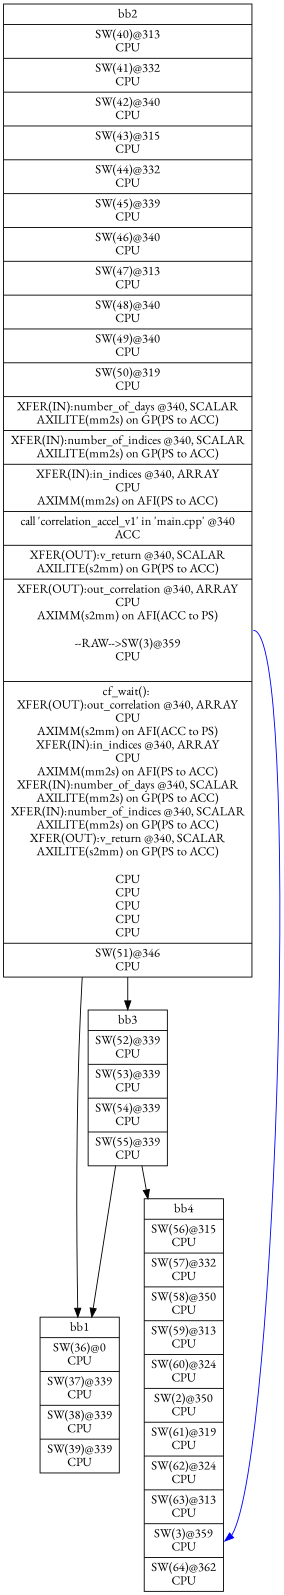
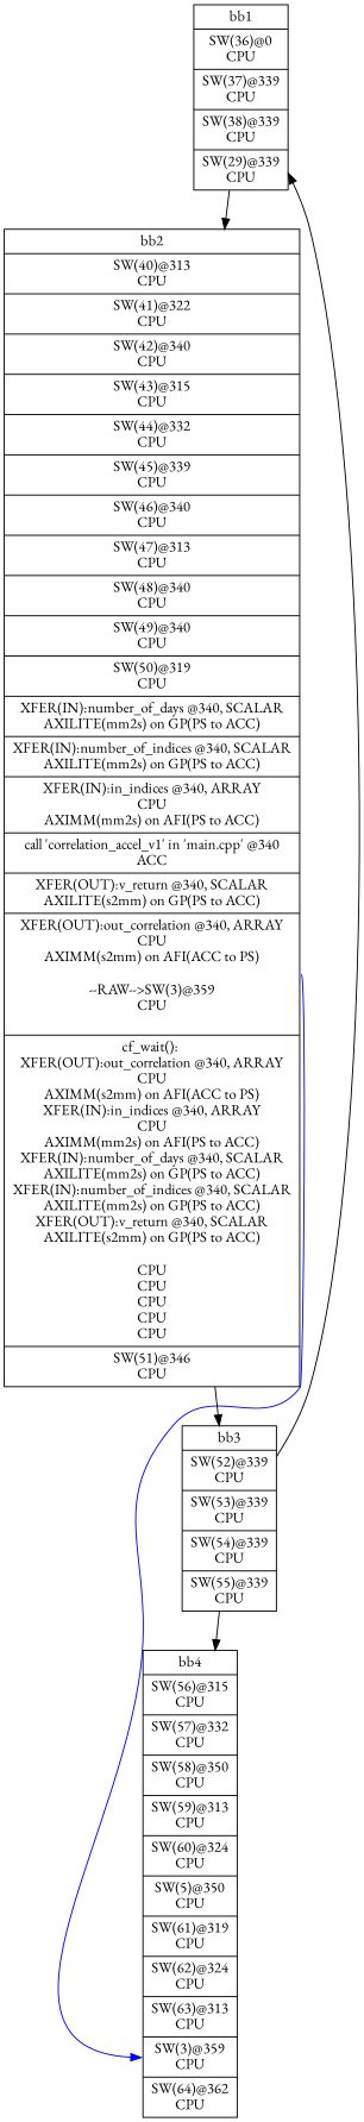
  digraph {
    fontname="EB Garamond"
    node [fontname="EB Garamond" shape=record]
    edge [fontname="EB Garamond"]
-   n1 [label="{bb1|<x0x2c51af0>SW(36)@0\nCPU\n|<x0x2c51bb0>SW(37)@339\nCPU\n|<x0x2c51d10>SW(38)@339\nCPU\n|<x0x2c51e50>SW(39)@339\nCPU\n}"]
-   n2 [label="{bb2|<x0x2c51a90>SW(40)@313\nCPU\n|<x0x2c52130>SW(41)@332\nCPU\n|<x0x2c522a0>SW(42)@340\nCPU\n|<x0x2c523e0>SW(43)@315\nCPU\n|<x0x2c52540>SW(44)@332\nCPU\n|<x0x2c526b0>SW(45)@339\nCPU\n|<x0x2c52810>SW(46)@340\nCPU\n|<x0x2c52950>SW(47)@313\nCPU\n|<x0x2c52ab0>SW(48)@340\nCPU\n|<x0x2c52be0>SW(49)@340\nCPU\n|<x0x2c52d20>SW(50)@319\nCPU\n|<x0x2c54100>XFER(IN):number_of_days @340, SCALAR\nAXILITE(mm2s) on GP(PS to ACC)\n|<x0x2c54180>XFER(IN):number_of_indices @340, SCALAR\nAXILITE(mm2s) on GP(PS to ACC)\n|<x0x2c54200>XFER(IN):in_indices @340, ARRAY\nCPU\nAXIMM(mm2s) on AFI(PS to ACC)\n|<x0x2c0ad60>call 'correlation_accel_v1' in 'main.cpp' @340\nACC\n|<x0x2c54300>XFER(OUT):v_return @340, SCALAR\nAXILITE(s2mm) on GP(PS to ACC)\n|<x0x2c54280>XFER(OUT):out_correlation @340, ARRAY\nCPU\nAXIMM(s2mm) on AFI(ACC to PS)\n\n--RAW--\>SW(3)@359\nCPU\n\n|<x0x2c54380>cf_wait(): \nXFER(OUT):out_correlation @340, ARRAY\nCPU\nAXIMM(s2mm) on AFI(ACC to PS)\nXFER(IN):in_indices @340, ARRAY\nCPU\nAXIMM(mm2s) on AFI(PS to ACC)\nXFER(IN):number_of_days @340, SCALAR\nAXILITE(mm2s) on GP(PS to ACC)\nXFER(IN):number_of_indices @340, SCALAR\nAXILITE(mm2s) on GP(PS to ACC)\nXFER(OUT):v_return @340, SCALAR\nAXILITE(s2mm) on GP(PS to ACC)\n\nCPU\nCPU\nCPU\nCPU\nCPU\n|<x0x2c52e80>SW(51)@346\nCPU\n}"]
-   n3 [label="{bb4|<x0x2c51f80>SW(56)@315\nCPU\n|<x0x2c53690>SW(57)@332\nCPU\n|<x0x2c53800>SW(58)@350\nCPU\n|<x0x2c53940>SW(59)@313\nCPU\n|<x0x2c54020>SW(60)@324\nCPU\n|<x0x2c0e640>SW(2)@350\nCPU\n|<x0x2c56190>SW(61)@319\nCPU\n|<x0x2c562f0>SW(62)@324\nCPU\n|<x0x2c56450>SW(63)@313\nCPU\n|<x0x2c0e5e0>SW(3)@359\nCPU\n|<x0x2c565b0>SW(64)@362\nCPU\n}"]
+   n1 [label="{bb1|<x0x2c51af0>SW(36)@0\nCPU\n|<x0x2c51bb0>SW(37)@339\nCPU\n|<x0x2c51d10>SW(38)@339\nCPU\n|<x0x2c51e50>SW(29)@339\nCPU\n}"]
+   n2 [label="{bb2|<x0x2c51a90>SW(40)@313\nCPU\n|<x0x2c52130>SW(41)@322\nCPU\n|<x0x2c522a0>SW(42)@340\nCPU\n|<x0x2c523e0>SW(43)@315\nCPU\n|<x0x2c52540>SW(44)@332\nCPU\n|<x0x2c526b0>SW(45)@339\nCPU\n|<x0x2c52810>SW(46)@340\nCPU\n|<x0x2c52950>SW(47)@313\nCPU\n|<x0x2c52ab0>SW(48)@340\nCPU\n|<x0x2c52be0>SW(49)@340\nCPU\n|<x0x2c52d20>SW(50)@319\nCPU\n|<x0x2c54100>XFER(IN):number_of_days @340, SCALAR\nAXILITE(mm2s) on GP(PS to ACC)\n|<x0x2c54180>XFER(IN):number_of_indices @340, SCALAR\nAXILITE(mm2s) on GP(PS to ACC)\n|<x0x2c54200>XFER(IN):in_indices @340, ARRAY\nCPU\nAXIMM(mm2s) on AFI(PS to ACC)\n|<x0x2c0ad60>call 'correlation_accel_v1' in 'main.cpp' @340\nACC\n|<x0x2c54300>XFER(OUT):v_return @340, SCALAR\nAXILITE(s2mm) on GP(PS to ACC)\n|<x0x2c54280>XFER(OUT):out_correlation @340, ARRAY\nCPU\nAXIMM(s2mm) on AFI(ACC to PS)\n\n--RAW--\>SW(3)@359\nCPU\n\n|<x0x2c54380>cf_wait(): \nXFER(OUT):out_correlation @340, ARRAY\nCPU\nAXIMM(s2mm) on AFI(ACC to PS)\nXFER(IN):in_indices @340, ARRAY\nCPU\nAXIMM(mm2s) on AFI(PS to ACC)\nXFER(IN):number_of_days @340, SCALAR\nAXILITE(mm2s) on GP(PS to ACC)\nXFER(IN):number_of_indices @340, SCALAR\nAXILITE(mm2s) on GP(PS to ACC)\nXFER(OUT):v_return @340, SCALAR\nAXILITE(s2mm) on GP(PS to ACC)\n\nCPU\nCPU\nCPU\nCPU\nCPU\n|<x0x2c52e80>SW(51)@346\nCPU\n}"]
+   n3 [label="{bb4|<x0x2c51f80>SW(56)@315\nCPU\n|<x0x2c53690>SW(57)@332\nCPU\n|<x0x2c53800>SW(58)@350\nCPU\n|<x0x2c53940>SW(59)@313\nCPU\n|<x0x2c54020>SW(60)@324\nCPU\n|<x0x2c0e640>SW(5)@350\nCPU\n|<x0x2c56190>SW(61)@319\nCPU\n|<x0x2c562f0>SW(62)@324\nCPU\n|<x0x2c56450>SW(63)@313\nCPU\n|<x0x2c0e5e0>SW(3)@359\nCPU\n|<x0x2c565b0>SW(64)@362\nCPU\n}"]
    n4 [label="{bb3|<x0x2c52f60>SW(52)@339\nCPU\n|<x0x2c530c0>SW(53)@339\nCPU\n|<x0x2c53200>SW(54)@339\nCPU\n|<x0x2c53360>SW(55)@339\nCPU\n}"]
-   n2 -> n1
+   n1 -> n2
    n2 -> n3 [color=blue headport=x0x2c0e5e0 tailport=x0x2c54280]
    n2 -> n4
    n4 -> n1
    n4 -> n3
  }
